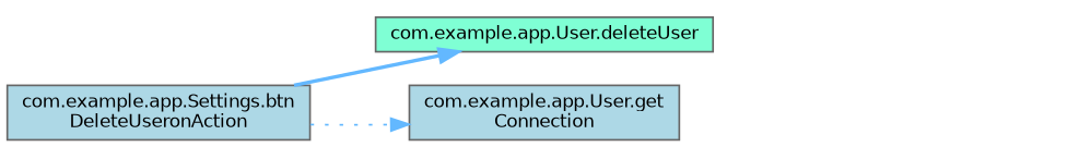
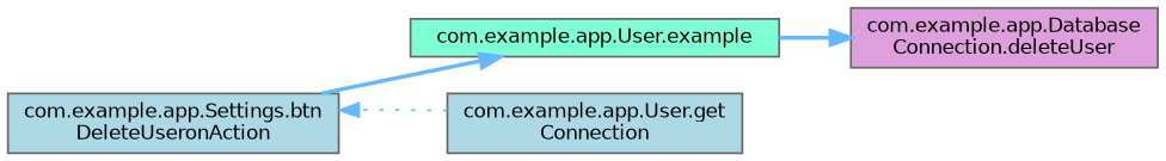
  digraph {
    rankdir=LR
    node [color=grey40 fillcolor=lightblue fontname=Helvetica fontsize=10 shape=box style=filled]
    edge [color=steelblue1 fontname=Helvetica fontsize=10 labelfontname=Helvetica labelfontsize=10 style=bold]
    n1 [color=gray40 fontcolor=black height=0.2 label="com.example.app.Settings.btn\lDeleteUseronAction" width=0.4]
-   n2 [fillcolor=aquamarine height=0.2 label="com.example.app.User.deleteUser" width=0.4]
+   n2 [fillcolor=aquamarine height=0.2 label="com.example.app.User.example" width=0.4]
    n3 [height=0.2 label="com.example.app.User.get\lConnection" width=0.4]
+   n4 [fillcolor=plum height=0.2 label="com.example.app.Database\lConnection.deleteUser" width=0.4]
    n1 -> n2
-   n1 -> n3 [style=dotted]
+   n3 -> n1 [style=dotted]
+   n2 -> n4
  }
